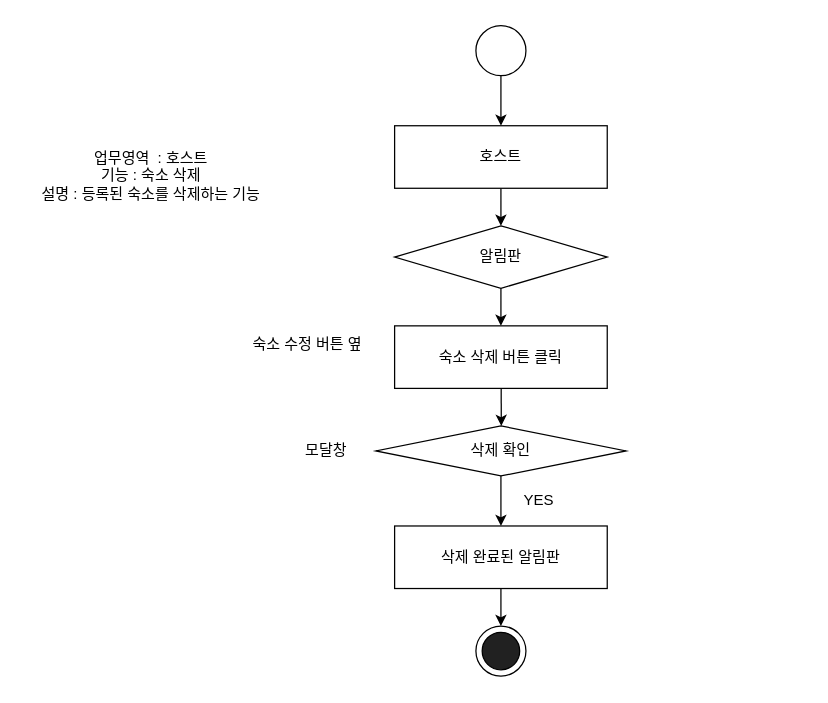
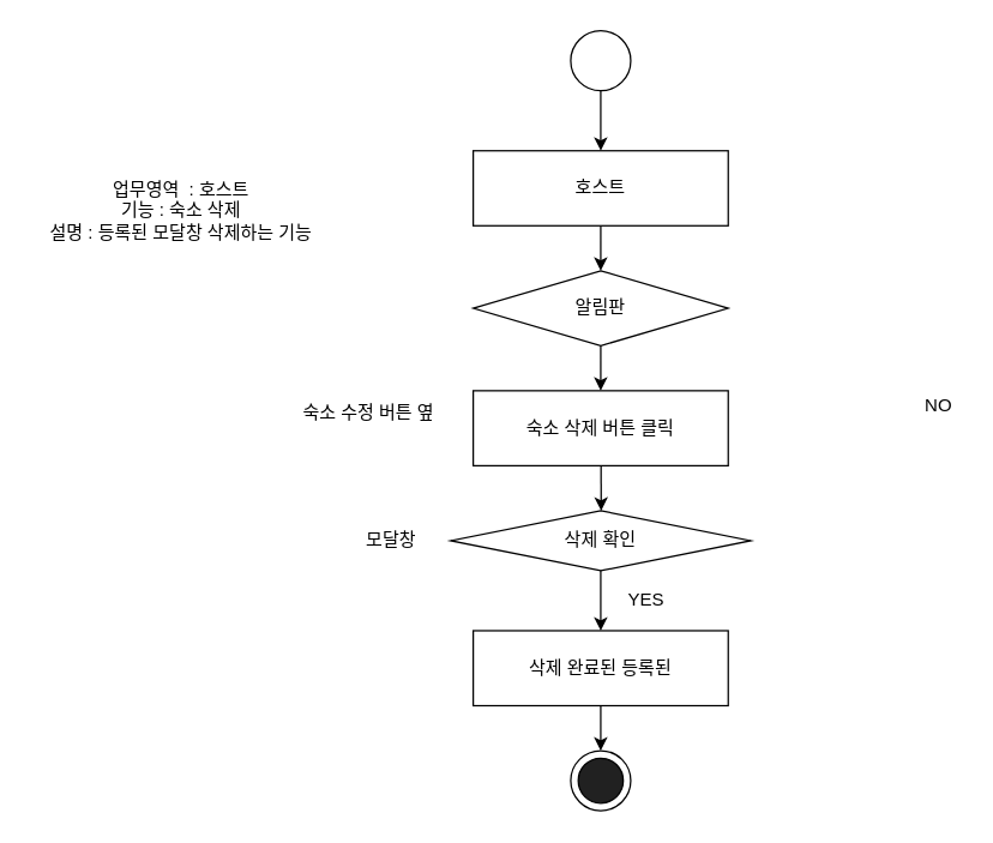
  <mxCell id="0" />
  <mxCell id="1" parent="0" />
  <mxCell id="2" value="" style="edgeStyle=orthogonalEdgeStyle;rounded=0;orthogonalLoop=1;jettySize=auto;html=1;" parent="1" source="3" edge="1"><mxGeometry relative="1" as="geometry"><mxPoint x="400" y="100" as="targetPoint" /></mxGeometry></mxCell>
  <mxCell id="3" value="" style="ellipse;whiteSpace=wrap;html=1;aspect=fixed;" parent="1" vertex="1"><mxGeometry x="380" y="20" width="40" height="40" as="geometry" /></mxCell>
  <mxCell id="4" value="" style="edgeStyle=orthogonalEdgeStyle;rounded=0;orthogonalLoop=1;jettySize=auto;html=1;" parent="1" source="5" target="7" edge="1"><mxGeometry relative="1" as="geometry" /></mxCell>
  <mxCell id="5" value="호스트" style="rounded=0;whiteSpace=wrap;html=1;" parent="1" vertex="1"><mxGeometry x="315" y="100" width="170" height="50" as="geometry" /></mxCell>
  <mxCell id="6" value="" style="edgeStyle=orthogonalEdgeStyle;rounded=0;orthogonalLoop=1;jettySize=auto;html=1;" parent="1" source="7" target="9" edge="1"><mxGeometry relative="1" as="geometry" /></mxCell>
  <mxCell id="7" value="알림판" style="rhombus;whiteSpace=wrap;html=1;" parent="1" vertex="1"><mxGeometry x="315" y="180" width="170" height="50" as="geometry" /></mxCell>
  <mxCell id="8" value="" style="edgeStyle=orthogonalEdgeStyle;rounded=0;orthogonalLoop=1;jettySize=auto;html=1;" parent="1" edge="1"><mxGeometry relative="1" as="geometry"><mxPoint x="400.286" y="340" as="targetPoint" /><mxPoint x="400.207" y="310" as="sourcePoint" /></mxGeometry></mxCell>
  <mxCell id="9" value="숙소 삭제 버튼 클릭" style="rounded=0;whiteSpace=wrap;html=1;" parent="1" vertex="1"><mxGeometry x="315" y="260" width="170" height="50" as="geometry" /></mxCell>
  <mxCell id="10" value="" style="edgeStyle=orthogonalEdgeStyle;rounded=0;orthogonalLoop=1;jettySize=auto;html=1;" parent="1" source="11" edge="1"><mxGeometry relative="1" as="geometry"><mxPoint x="400" y="420" as="targetPoint" /></mxGeometry></mxCell>
  <mxCell id="11" value="삭제 확인" style="rhombus;whiteSpace=wrap;html=1;" parent="1" vertex="1"><mxGeometry x="300" y="340" width="200" height="40" as="geometry" /></mxCell>
  <mxCell id="12" value="" style="edgeStyle=orthogonalEdgeStyle;rounded=0;orthogonalLoop=1;jettySize=auto;html=1;" parent="1" source="13" edge="1"><mxGeometry relative="1" as="geometry"><mxPoint x="400" y="500" as="targetPoint" /></mxGeometry></mxCell>
- <mxCell id="13" value="삭제 완료된 알림판" style="rounded=0;whiteSpace=wrap;html=1;" parent="1" vertex="1"><mxGeometry x="315" y="420" width="170" height="50" as="geometry" /></mxCell>
+ <mxCell id="13" value="삭제 완료된 등록된" style="rounded=0;whiteSpace=wrap;html=1;" parent="1" vertex="1"><mxGeometry x="315" y="420" width="170" height="50" as="geometry" /></mxCell>
  <mxCell id="14" value="YES" style="text;html=1;align=center;verticalAlign=middle;resizable=0;points=[];;autosize=1;" parent="1" vertex="1"><mxGeometry x="410" y="390" width="40" height="20" as="geometry" /></mxCell>
+ <mxCell id="15" value="NO" style="text;html=1;align=center;verticalAlign=middle;resizable=0;points=[];;autosize=1;" parent="1" vertex="1"><mxGeometry x="610" y="260" width="30" height="20" as="geometry" /></mxCell>
  <mxCell id="16" value="" style="ellipse;whiteSpace=wrap;html=1;aspect=fixed;" parent="1" vertex="1"><mxGeometry x="380" y="500" width="40" height="40" as="geometry" /></mxCell>
  <mxCell id="17" value="" style="ellipse;whiteSpace=wrap;html=1;aspect=fixed;fillColor=#212121;" parent="1" vertex="1"><mxGeometry x="385" y="505" width="30" height="30" as="geometry" /></mxCell>
- <mxCell id="18" value="&lt;div&gt;업무영역&amp;nbsp; : 호스트&lt;/div&gt;&lt;div&gt;기능 : 숙소 삭제&lt;/div&gt;&lt;div&gt;설명 : 등록된 숙소를 삭제하는 기능&lt;/div&gt;" style="text;html=1;align=center;verticalAlign=middle;resizable=0;points=[];;autosize=1;" parent="1" vertex="1"><mxGeometry x="20" y="115" width="200" height="50" as="geometry" /></mxCell>
+ <mxCell id="18" value="&lt;div&gt;업무영역&amp;nbsp; : 호스트&lt;/div&gt;&lt;div&gt;기능 : 숙소 삭제&lt;/div&gt;&lt;div&gt;설명 : 등록된 모달창 삭제하는 기능&lt;/div&gt;" style="text;html=1;align=center;verticalAlign=middle;resizable=0;points=[];;autosize=1;" parent="1" vertex="1"><mxGeometry x="20" y="115" width="200" height="50" as="geometry" /></mxCell>
  <mxCell id="19" value="숙소 수정 버튼 옆" style="text;html=1;align=center;verticalAlign=middle;resizable=0;points=[];;autosize=1;" vertex="1" parent="1"><mxGeometry x="190" y="265" width="110" height="20" as="geometry" /></mxCell>
  <mxCell id="20" value="모달창" style="text;html=1;align=center;verticalAlign=middle;resizable=0;points=[];;autosize=1;" vertex="1" parent="1"><mxGeometry x="235" y="350" width="50" height="20" as="geometry" /></mxCell>
